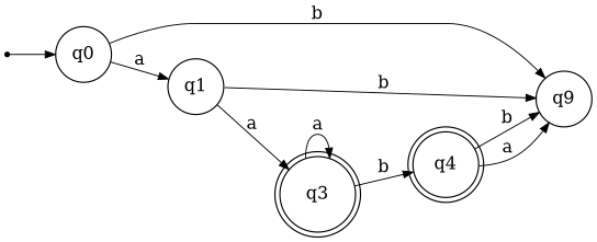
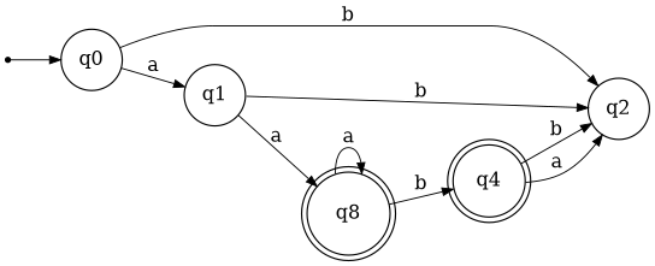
  digraph {
    rankdir=LR
    node [shape=circle]
    edge [arrowsize=0.8 penwidth=0.8]
    inic [shape=point]
    q0
-   q2 [label=q9]
+   q2
    q1
-   q3 [shape=doublecircle]
+   q3 [shape=doublecircle label=q8]
    q4 [shape=doublecircle]
    inic -> q0
    q0 -> q2 [label=b]
    q0 -> q1 [label=a]
    q1 -> q2 [label=b]
    q1 -> q3 [label=a]
    q3 -> q3 [label=a]
    q3 -> q4 [label=b]
    q4 -> q2 [label=b]
    q4 -> q2 [label=a]
  }
